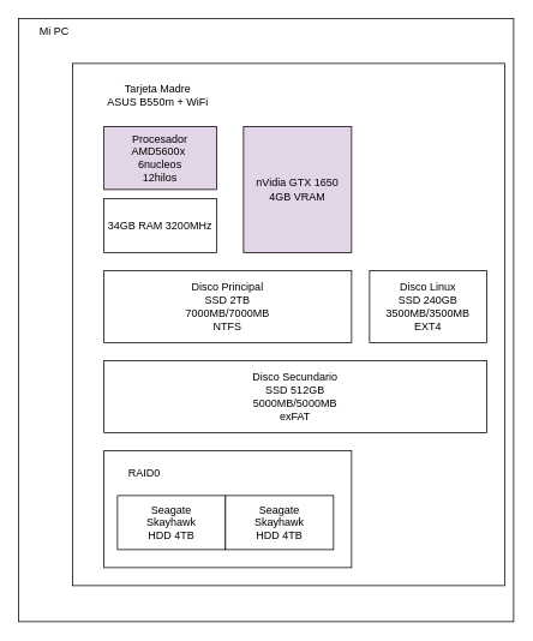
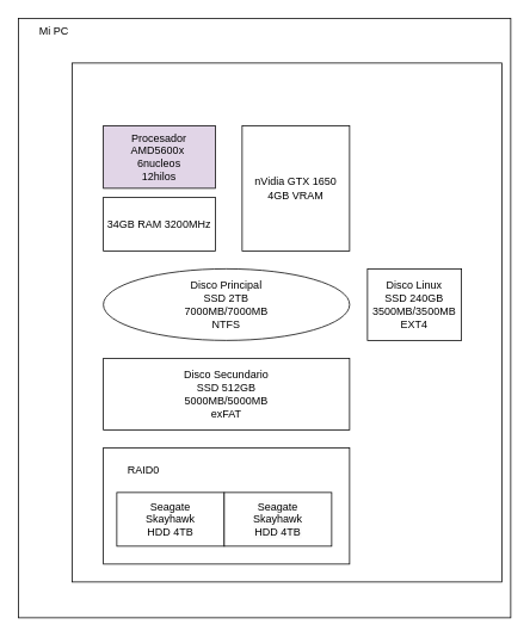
  <mxCell id="0" />
  <mxCell id="1" parent="0" />
  <mxCell id="2" value="" style="rounded=0;whiteSpace=wrap;html=1;" vertex="1" parent="1"><mxGeometry x="20" y="20" width="550" height="670" as="geometry" /></mxCell>
  <mxCell id="3" value="" style="rounded=0;whiteSpace=wrap;html=1;" vertex="1" parent="1"><mxGeometry x="80" y="70" width="480" height="580" as="geometry" /></mxCell>
  <mxCell id="4" value="Procesador&lt;div&gt;AMD5600x&amp;nbsp;&lt;/div&gt;&lt;div&gt;6nucleos&lt;/div&gt;&lt;div&gt;12hilos&lt;/div&gt;" style="rounded=0;whiteSpace=wrap;html=1;fillColor=#e1d5e7;" vertex="1" parent="1"><mxGeometry x="115" y="140" width="125" height="70" as="geometry" /></mxCell>
- <mxCell id="5" value="Tarjeta Madre&lt;div&gt;ASUS B550m + WiFi&lt;/div&gt;" style="text;html=1;align=center;verticalAlign=middle;whiteSpace=wrap;rounded=0;" vertex="1" parent="1"><mxGeometry x="110" y="90" width="130" height="30" as="geometry" /></mxCell>
- <mxCell id="6" value="nVidia GTX 1650&lt;div&gt;4GB VRAM&lt;/div&gt;" style="rounded=0;whiteSpace=wrap;html=1;fillColor=#e1d5e7;" vertex="1" parent="1"><mxGeometry x="270" y="140" width="120" height="140" as="geometry" /></mxCell>
+ <mxCell id="6" value="nVidia GTX 1650&lt;div&gt;4GB VRAM&lt;/div&gt;" style="rounded=0;whiteSpace=wrap;html=1;" vertex="1" parent="1"><mxGeometry x="270" y="140" width="120" height="140" as="geometry" /></mxCell>
  <mxCell id="7" value="34GB RAM 3200MHz" style="rounded=0;whiteSpace=wrap;html=1;" vertex="1" parent="1"><mxGeometry x="115" y="220" width="125" height="60" as="geometry" /></mxCell>
- <mxCell id="8" value="&lt;div&gt;Disco Principal&lt;/div&gt;SSD 2TB&lt;div&gt;7000MB/7000MB&lt;br&gt;NTFS&lt;/div&gt;" style="rounded=0;whiteSpace=wrap;html=1;" vertex="1" parent="1"><mxGeometry x="115" y="300" width="275" height="80" as="geometry" /></mxCell>
- <mxCell id="9" value="Disco Secundario&lt;div&gt;SSD 512GB&lt;/div&gt;&lt;div&gt;5000MB/5000MB&lt;/div&gt;&lt;div&gt;ex&lt;span style=&quot;background-color: initial;&quot;&gt;FAT&lt;/span&gt;&lt;/div&gt;" style="rounded=0;whiteSpace=wrap;html=1;" vertex="1" parent="1"><mxGeometry x="115" y="400" width="425" height="80" as="geometry" /></mxCell>
+ <mxCell id="8" value="&lt;div&gt;Disco Principal&lt;/div&gt;SSD 2TB&lt;div&gt;7000MB/7000MB&lt;br&gt;NTFS&lt;/div&gt;" style="ellipse;whiteSpace=wrap;html=1;" vertex="1" parent="1"><mxGeometry x="115" y="300" width="275" height="80" as="geometry" /></mxCell>
+ <mxCell id="9" value="Disco Secundario&lt;div&gt;SSD 512GB&lt;/div&gt;&lt;div&gt;5000MB/5000MB&lt;/div&gt;&lt;div&gt;ex&lt;span style=&quot;background-color: initial;&quot;&gt;FAT&lt;/span&gt;&lt;/div&gt;" style="rounded=0;whiteSpace=wrap;html=1;" vertex="1" parent="1"><mxGeometry x="115" y="400" width="275" height="80" as="geometry" /></mxCell>
  <mxCell id="10" value="" style="rounded=0;whiteSpace=wrap;html=1;" vertex="1" parent="1"><mxGeometry x="115" y="500" width="275" height="130" as="geometry" /></mxCell>
  <mxCell id="11" value="Seagate&lt;br&gt;Skayhawk&lt;div&gt;HDD 4TB&lt;/div&gt;" style="rounded=0;whiteSpace=wrap;html=1;" vertex="1" parent="1"><mxGeometry x="130" y="550" width="120" height="60" as="geometry" /></mxCell>
  <mxCell id="12" value="RAID0" style="text;html=1;align=center;verticalAlign=middle;whiteSpace=wrap;rounded=0;" vertex="1" parent="1"><mxGeometry x="130" y="510" width="60" height="30" as="geometry" /></mxCell>
  <mxCell id="13" value="&lt;br&gt;&lt;span style=&quot;color: rgb(0, 0, 0); font-family: Helvetica; font-size: 12px; font-style: normal; font-variant-ligatures: normal; font-variant-caps: normal; font-weight: 400; letter-spacing: normal; orphans: 2; text-align: center; text-indent: 0px; text-transform: none; widows: 2; word-spacing: 0px; -webkit-text-stroke-width: 0px; white-space: normal; background-color: rgb(251, 251, 251); text-decoration-thickness: initial; text-decoration-style: initial; text-decoration-color: initial; display: inline !important; float: none;&quot;&gt;Seagate&lt;/span&gt;&lt;br style=&quot;forced-color-adjust: none; color: rgb(0, 0, 0); font-family: Helvetica; font-size: 12px; font-style: normal; font-variant-ligatures: normal; font-variant-caps: normal; font-weight: 400; letter-spacing: normal; orphans: 2; text-align: center; text-indent: 0px; text-transform: none; widows: 2; word-spacing: 0px; -webkit-text-stroke-width: 0px; white-space: normal; background-color: rgb(251, 251, 251); text-decoration-thickness: initial; text-decoration-style: initial; text-decoration-color: initial;&quot;&gt;&lt;span style=&quot;color: rgb(0, 0, 0); font-family: Helvetica; font-size: 12px; font-style: normal; font-variant-ligatures: normal; font-variant-caps: normal; font-weight: 400; letter-spacing: normal; orphans: 2; text-align: center; text-indent: 0px; text-transform: none; widows: 2; word-spacing: 0px; -webkit-text-stroke-width: 0px; white-space: normal; background-color: rgb(251, 251, 251); text-decoration-thickness: initial; text-decoration-style: initial; text-decoration-color: initial; display: inline !important; float: none;&quot;&gt;Skayhawk&lt;/span&gt;&lt;div style=&quot;forced-color-adjust: none; color: rgb(0, 0, 0); font-family: Helvetica; font-size: 12px; font-style: normal; font-variant-ligatures: normal; font-variant-caps: normal; font-weight: 400; letter-spacing: normal; orphans: 2; text-align: center; text-indent: 0px; text-transform: none; widows: 2; word-spacing: 0px; -webkit-text-stroke-width: 0px; white-space: normal; background-color: rgb(251, 251, 251); text-decoration-thickness: initial; text-decoration-style: initial; text-decoration-color: initial;&quot;&gt;HDD 4TB&lt;/div&gt;&lt;div&gt;&lt;br/&gt;&lt;/div&gt;" style="rounded=0;whiteSpace=wrap;html=1;" vertex="1" parent="1"><mxGeometry x="250" y="550" width="120" height="60" as="geometry" /></mxCell>
  <mxCell id="14" value="Mi PC" style="text;html=1;align=center;verticalAlign=middle;whiteSpace=wrap;rounded=0;" vertex="1" parent="1"><mxGeometry x="30" y="20" width="60" height="30" as="geometry" /></mxCell>
- <mxCell id="15" value="Disco Linux&lt;br&gt;SSD 240GB&lt;div&gt;3500MB/3500MB&lt;/div&gt;&lt;div&gt;EXT4&lt;/div&gt;" style="rounded=0;whiteSpace=wrap;html=1;" vertex="1" parent="1"><mxGeometry x="410" y="300" width="130" height="80" as="geometry" /></mxCell>
+ <mxCell id="15" value="Disco Linux&lt;br&gt;SSD 240GB&lt;div&gt;3500MB/3500MB&lt;/div&gt;&lt;div&gt;EXT4&lt;/div&gt;" style="rounded=0;whiteSpace=wrap;html=1;" vertex="1" parent="1"><mxGeometry x="410" y="300" width="105" height="80" as="geometry" /></mxCell>
